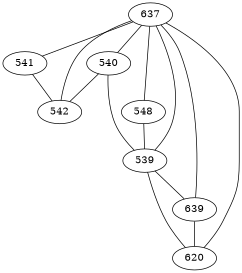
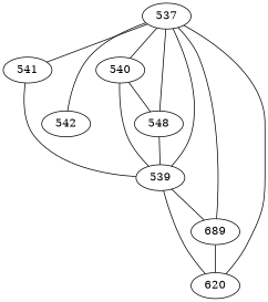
  graph {
    splines=true
    node [shape=ellipse]
    n1 [height=0.3 label=540 width=0.3]
    n2 [height=0.3 label=542 width=0.3]
    n3 [height=0.3 label=539 width=0.3]
    n4 [height=0.3 label=541 width=0.3]
-   n5 [height=0.3 label=637 width=0.3]
+   n5 [height=0.3 label=537 width=0.3]
    n6 [height=0.3 label=548 width=0.3]
-   n7 [height=0.3 label=639 width=0.3]
+   n7 [height=0.3 label=689 width=0.3]
    n8 [height=0.3 label=620 width=0.3]
-   n1 -- n2
+   n1 -- n6
    n1 -- n3
    n3 -- n7
    n3 -- n8
-   n4 -- n2
+   n4 -- n3
    n5 -- n1
    n5 -- n2
    n5 -- n3
    n5 -- n4
    n5 -- n6
    n5 -- n7
    n5 -- n8
    n6 -- n3
    n7 -- n8
  }
